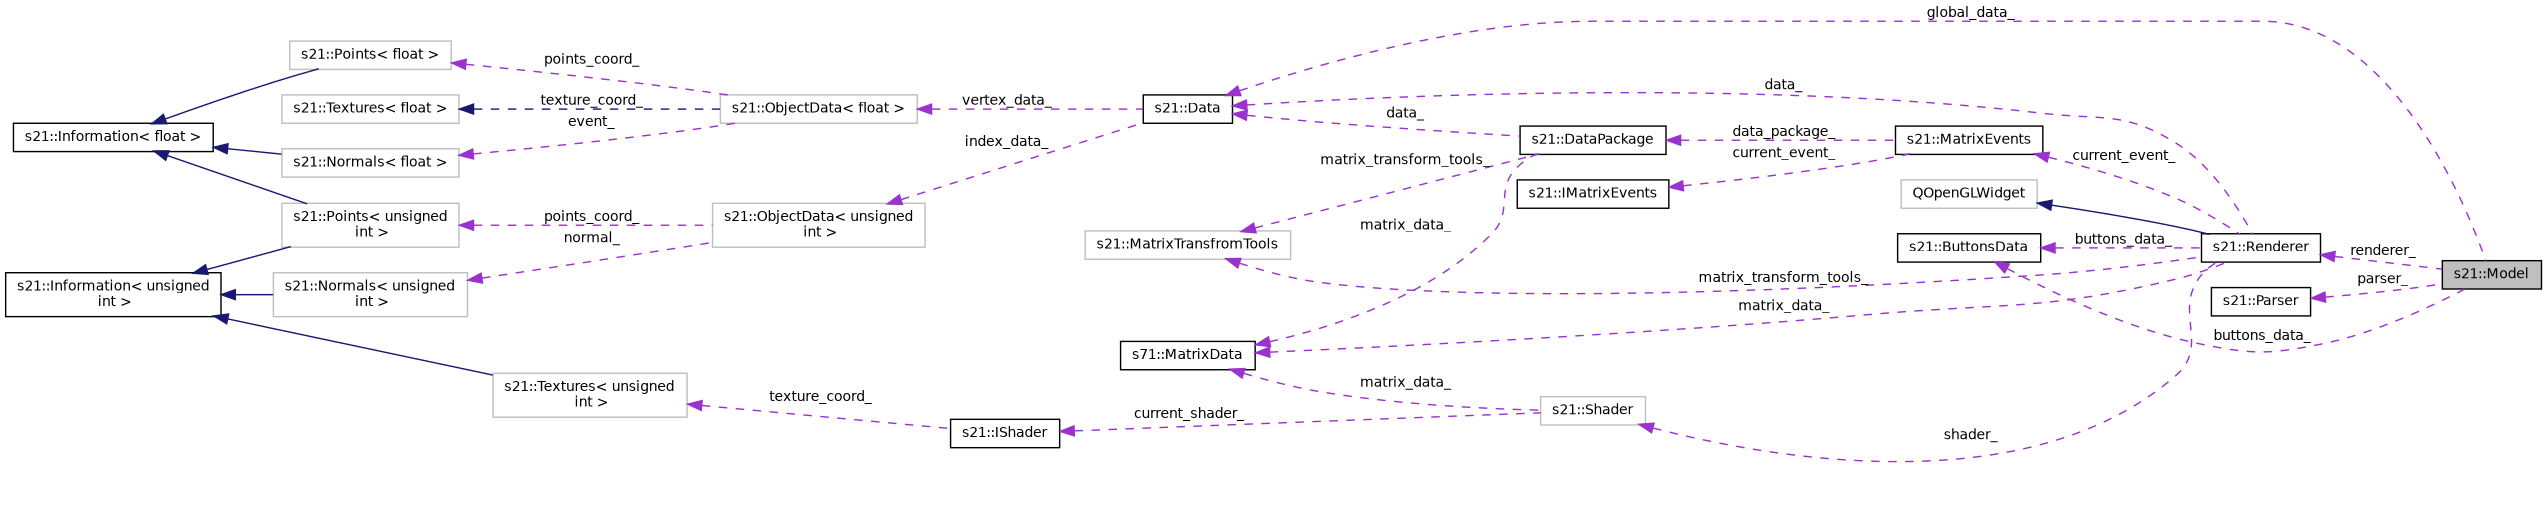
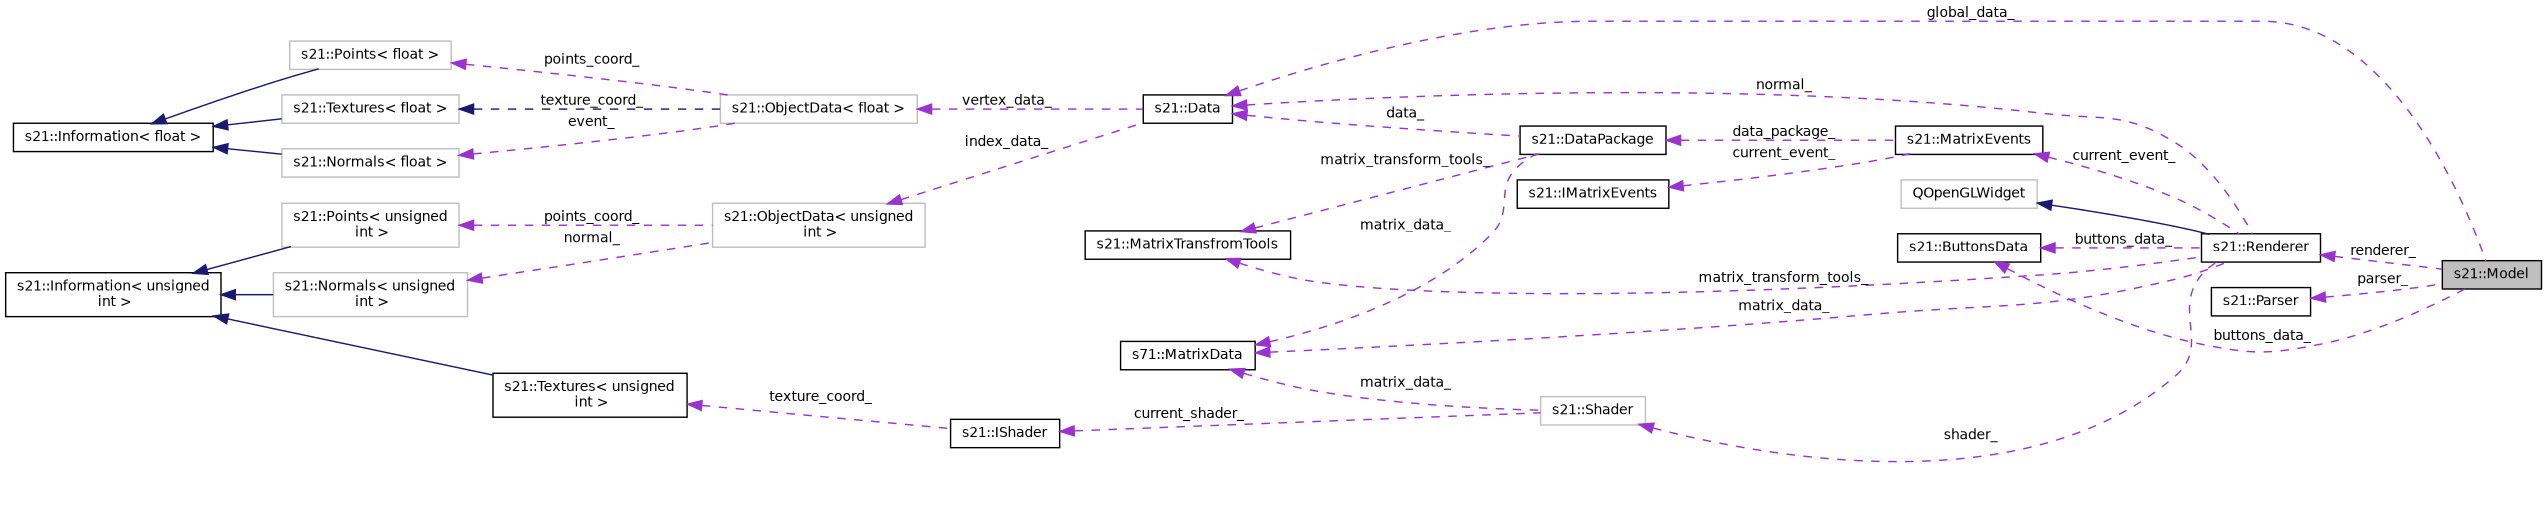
  digraph {
    rankdir=LR
    node [color=black fillcolor=white fontname=Helvetica fontsize=10 shape=record style=filled]
    edge [color=darkorchid3 dir=back fontname=Helvetica fontsize=10 labelfontname=Helvetica labelfontsize=10 style=dashed]
    n1 [fillcolor=grey75 fontcolor=black height=0.2 label="s21::Model" width=0.4]
    n2 [height=0.2 label="s21::Data" width=0.4]
    n3 [height=0.2 label="s21::Renderer" width=0.4]
    n4 [height=0.2 label="s21::DataPackage" width=0.4]
    n5 [height=0.2 label="s21::MatrixEvents" width=0.4]
    n6 [color=grey75 height=0.2 label="s21::ObjectData\< float \>" width=0.4]
    n7 [color=grey75 height=0.2 label="s21::Points\< float \>" width=0.4]
    n8 [height=0.2 label="s21::Information\< float \>" width=0.4]
    n9 [color=grey75 height=0.2 label="s21::Textures\< float \>" width=0.4]
    n10 [color=grey75 height=0.2 label="s21::Normals\< float \>" width=0.4]
    n11 [color=grey75 height=0.2 label="s21::ObjectData\< unsigned\l int \>" width=0.4]
    n12 [color=grey75 height=0.2 label="s21::Points\< unsigned\l int \>" width=0.4]
    n13 [height=0.2 label="s21::Information\< unsigned\l int \>" width=0.4]
-   n14 [color=grey75 height=0.2 label="s21::Textures\< unsigned\l int \>" width=0.4]
+   n14 [height=0.2 label="s21::Textures\< unsigned\l int \>" width=0.4]
    n15 [color=grey75 height=0.2 label="s21::Normals\< unsigned\l int \>" width=0.4]
    n16 [height=0.2 label="s21::IShader" width=0.4]
    n17 [height=0.2 label="s21::Parser" width=0.4]
    n18 [color=grey75 height=0.2 label=QOpenGLWidget width=0.4]
    n19 [height=0.2 label="s21::ButtonsData" width=0.4]
-   n20 [color=grey75 height=0.2 label="s21::MatrixTransfromTools" width=0.4]
+   n20 [height=0.2 label="s21::MatrixTransfromTools" width=0.4]
    n21 [height=0.2 label="s71::MatrixData" width=0.4]
    n22 [color=grey75 height=0.2 label="s21::Shader" width=0.4]
    n23 [height=0.2 label="s21::IMatrixEvents" width=0.4]
    n2 -> n1 [label=" global_data_"]
-   n2 -> n3 [label=" data_"]
+   n2 -> n3 [label=" normal_"]
    n2 -> n4 [label=" data_"]
    n3 -> n1 [label=" renderer_"]
    n4 -> n5 [label=" data_package_"]
    n5 -> n3 [label=" current_event_"]
    n6 -> n2 [label=" vertex_data_"]
    n7 -> n6 [label=" points_coord_"]
    n8 -> n7 [color=midnightblue style=solid]
-   n8 -> n12 [color=midnightblue style=solid]
+   n8 -> n9 [color=midnightblue style=solid]
    n8 -> n10 [color=midnightblue style=solid]
    n9 -> n6 [color=midnightblue label=" texture_coord_"]
    n10 -> n6 [label=" event_"]
    n11 -> n2 [label=" index_data_"]
    n12 -> n11 [label=" points_coord_"]
    n13 -> n12 [color=midnightblue style=solid]
    n13 -> n14 [color=midnightblue style=solid]
    n13 -> n15 [color=midnightblue style=solid]
    n14 -> n16 [label=" texture_coord_"]
    n15 -> n11 [label=" normal_"]
    n16 -> n22 [label=" current_shader_"]
    n17 -> n1 [label=" parser_"]
    n18 -> n3 [color=midnightblue style=solid]
    n19 -> n1 [label=" buttons_data_"]
    n19 -> n3 [label=" buttons_data_"]
    n20 -> n3 [label=" matrix_transform_tools_"]
    n20 -> n4 [label=" matrix_transform_tools_"]
    n21 -> n3 [label=" matrix_data_"]
    n21 -> n4 [label=" matrix_data_"]
    n21 -> n22 [label=" matrix_data_"]
    n22 -> n3 [label=" shader_"]
    n23 -> n5 [label=" current_event_"]
  }
